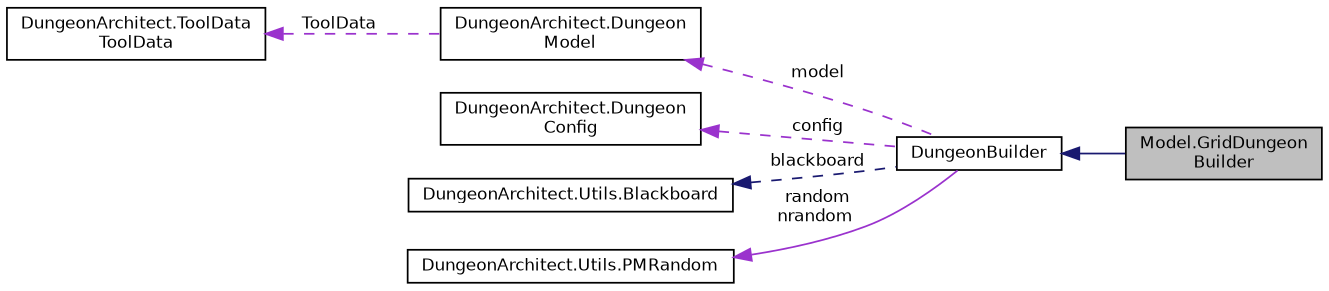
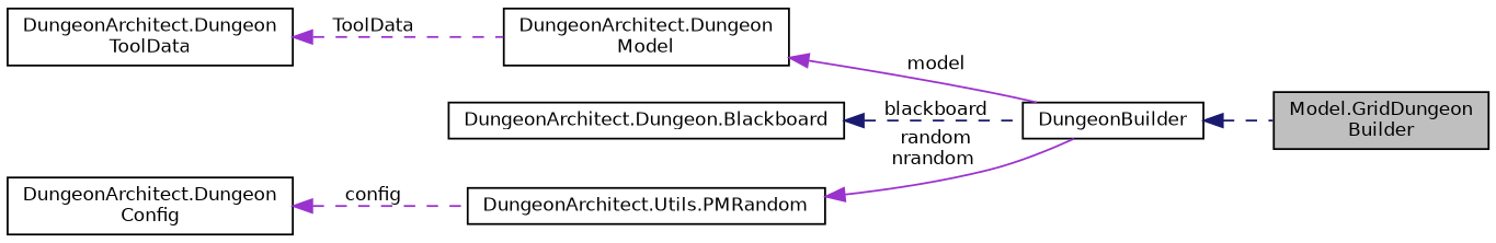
  digraph {
    rankdir=LR
    node [color=black fillcolor=white fontname=Helvetica fontsize=10 shape=record style=filled]
    edge [color=darkorchid3 dir=back fontname=Helvetica fontsize=10 labelfontname=Helvetica labelfontsize=10 style=dashed]
    n1 [fillcolor=grey75 fontcolor=black height=0.2 label="Model.GridDungeon\lBuilder" width=0.4]
    n2 [height=0.2 label=DungeonBuilder width=0.4]
    n3 [height=0.2 label="DungeonArchitect.Dungeon\lModel" width=0.4]
    n4 [height=0.2 label="DungeonArchitect.Dungeon\lConfig" width=0.4]
-   n5 [height=0.2 label="DungeonArchitect.ToolData\lToolData" width=0.4]
-   n6 [height=0.2 label="DungeonArchitect.Utils.Blackboard" width=0.4]
+   n5 [height=0.2 label="DungeonArchitect.Dungeon\lToolData" width=0.4]
+   n6 [height=0.2 label="DungeonArchitect.Dungeon.Blackboard" width=0.4]
    n7 [height=0.2 label="DungeonArchitect.Utils.PMRandom" width=0.4]
-   n2 -> n1 [color=midnightblue style=solid]
-   n3 -> n2 [label=" model"]
-   n4 -> n2 [label=" config"]
+   n2 -> n1 [color=midnightblue]
+   n3 -> n2 [label=" model" style=solid]
+   n4 -> n7 [label=" config"]
    n5 -> n3 [label=" ToolData"]
    n6 -> n2 [color=midnightblue label=" blackboard"]
    n7 -> n2 [label=" random\nnrandom" style=solid]
  }
